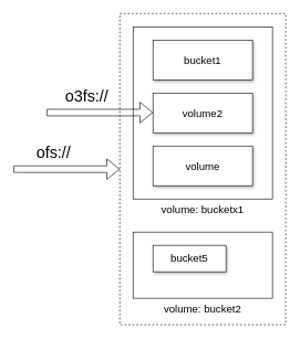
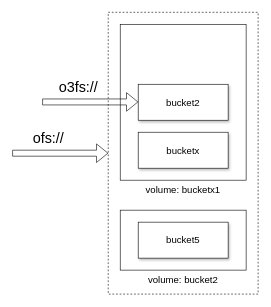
  <mxCell id="0" />
  <mxCell id="1" parent="0" />
  <mxCell id="2" value="volume: bucketx1" style="rounded=0;whiteSpace=wrap;html=1;fontSize=16;verticalAlign=top;labelPosition=center;verticalLabelPosition=bottom;align=center;" parent="1" vertex="1"><mxGeometry x="200" y="40" width="210" height="260" as="geometry" /></mxCell>
- <mxCell id="3" value="bucket1" style="rounded=0;whiteSpace=wrap;html=1;fontSize=16;shadow=1;" parent="1" vertex="1"><mxGeometry x="230" y="60" width="150" height="60" as="geometry" /></mxCell>
- <mxCell id="4" value="volume2" style="rounded=0;whiteSpace=wrap;html=1;fontSize=16;shadow=1;" parent="1" vertex="1"><mxGeometry x="230" y="140" width="150" height="60" as="geometry" /></mxCell>
- <mxCell id="5" value="volume" style="rounded=0;whiteSpace=wrap;html=1;fontSize=16;shadow=1;" parent="1" vertex="1"><mxGeometry x="230" y="220" width="150" height="60" as="geometry" /></mxCell>
+ <mxCell id="4" value="bucket2" style="rounded=0;whiteSpace=wrap;html=1;fontSize=16;shadow=1;" parent="1" vertex="1"><mxGeometry x="230" y="140" width="150" height="60" as="geometry" /></mxCell>
+ <mxCell id="5" value="bucketx" style="rounded=0;whiteSpace=wrap;html=1;fontSize=16;shadow=1;" parent="1" vertex="1"><mxGeometry x="230" y="220" width="150" height="60" as="geometry" /></mxCell>
  <mxCell id="6" value="volume: bucket2" style="rounded=0;whiteSpace=wrap;html=1;fontSize=16;verticalAlign=top;labelPosition=center;verticalLabelPosition=bottom;align=center;" vertex="1" parent="1"><mxGeometry x="200" y="350" width="210" height="100" as="geometry" /></mxCell>
- <mxCell id="7" value="bucket5" style="rounded=0;whiteSpace=wrap;html=1;fontSize=16;shadow=1;" vertex="1" parent="1"><mxGeometry x="230" y="370" width="110" height="40" as="geometry" /></mxCell>
+ <mxCell id="7" value="bucket5" style="rounded=0;whiteSpace=wrap;html=1;fontSize=16;shadow=1;" vertex="1" parent="1"><mxGeometry x="230" y="370" width="150" height="60" as="geometry" /></mxCell>
  <mxCell id="8" value="" style="rounded=0;whiteSpace=wrap;html=1;fontSize=16;verticalAlign=top;labelPosition=center;verticalLabelPosition=bottom;align=center;fillColor=none;dashed=1;" vertex="1" parent="1"><mxGeometry x="180" y="20" width="250" height="470" as="geometry" /></mxCell>
  <mxCell id="9" value="" style="shape=flexArrow;endArrow=classic;html=1;entryX=0;entryY=0.5;entryDx=0;entryDy=0;" edge="1" parent="1" target="8"><mxGeometry width="50" height="50" relative="1" as="geometry"><mxPoint x="20" y="255" as="sourcePoint" /><mxPoint x="20" y="160" as="targetPoint" /></mxGeometry></mxCell>
  <mxCell id="10" value="&lt;font style=&quot;font-size: 24px&quot;&gt;ofs://&lt;/font&gt;" style="edgeLabel;html=1;align=center;verticalAlign=middle;resizable=0;points=[];" vertex="1" connectable="0" parent="9"><mxGeometry x="-0.263" y="3" relative="1" as="geometry"><mxPoint y="-22" as="offset" /></mxGeometry></mxCell>
  <mxCell id="11" value="" style="shape=flexArrow;endArrow=classic;html=1;entryX=0;entryY=0.5;entryDx=0;entryDy=0;" edge="1" parent="1"><mxGeometry width="50" height="50" relative="1" as="geometry"><mxPoint x="70" y="169.5" as="sourcePoint" /><mxPoint x="230" y="169.5" as="targetPoint" /></mxGeometry></mxCell>
  <mxCell id="12" value="&lt;font style=&quot;font-size: 24px&quot;&gt;o3fs://&lt;/font&gt;" style="edgeLabel;html=1;align=center;verticalAlign=middle;resizable=0;points=[];" vertex="1" connectable="0" parent="11"><mxGeometry x="-0.263" y="3" relative="1" as="geometry"><mxPoint y="-22" as="offset" /></mxGeometry></mxCell>
